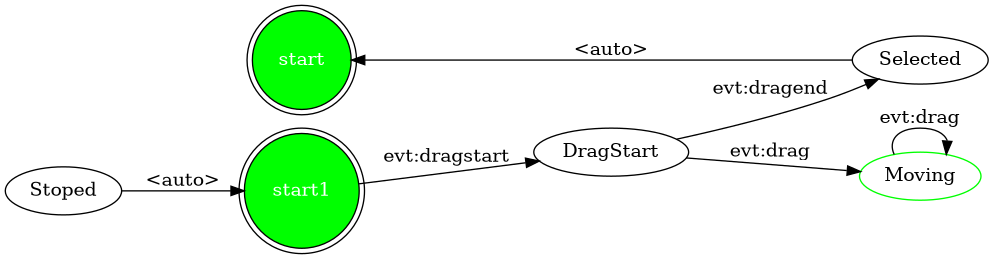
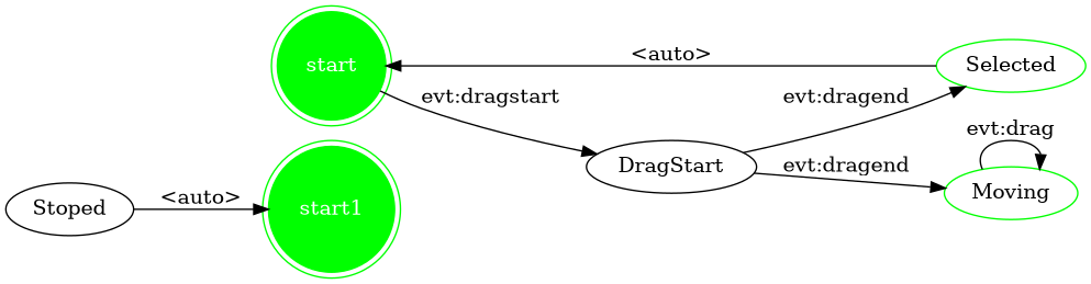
  digraph {
    rankdir=LR
    node [color=green fillcolor=white fontcolor=black shape=ellipse style=filled]
-   start [color=black fillcolor=green fontcolor=white shape=doublecircle]
+   start [fillcolor=green fontcolor=white shape=doublecircle]
    DragStart [color=black]
    Moving
-   Selected [color=black]
-   start1 [color=black fillcolor=green fontcolor=white shape=doublecircle]
+   Selected
+   start1 [fillcolor=green fontcolor=white shape=doublecircle]
    Stoped [color=black]
-   start1 -> DragStart [label="evt:dragstart"]
-   DragStart -> Moving [label="evt:drag"]
+   start -> DragStart [label="evt:dragstart"]
+   DragStart -> Moving [label="evt:dragend"]
    DragStart -> Selected [label="evt:dragend"]
    Moving -> Moving [label="evt:drag"]
    Selected -> start [label="<auto>"]
    Stoped -> start1 [label="<auto>"]
  }
